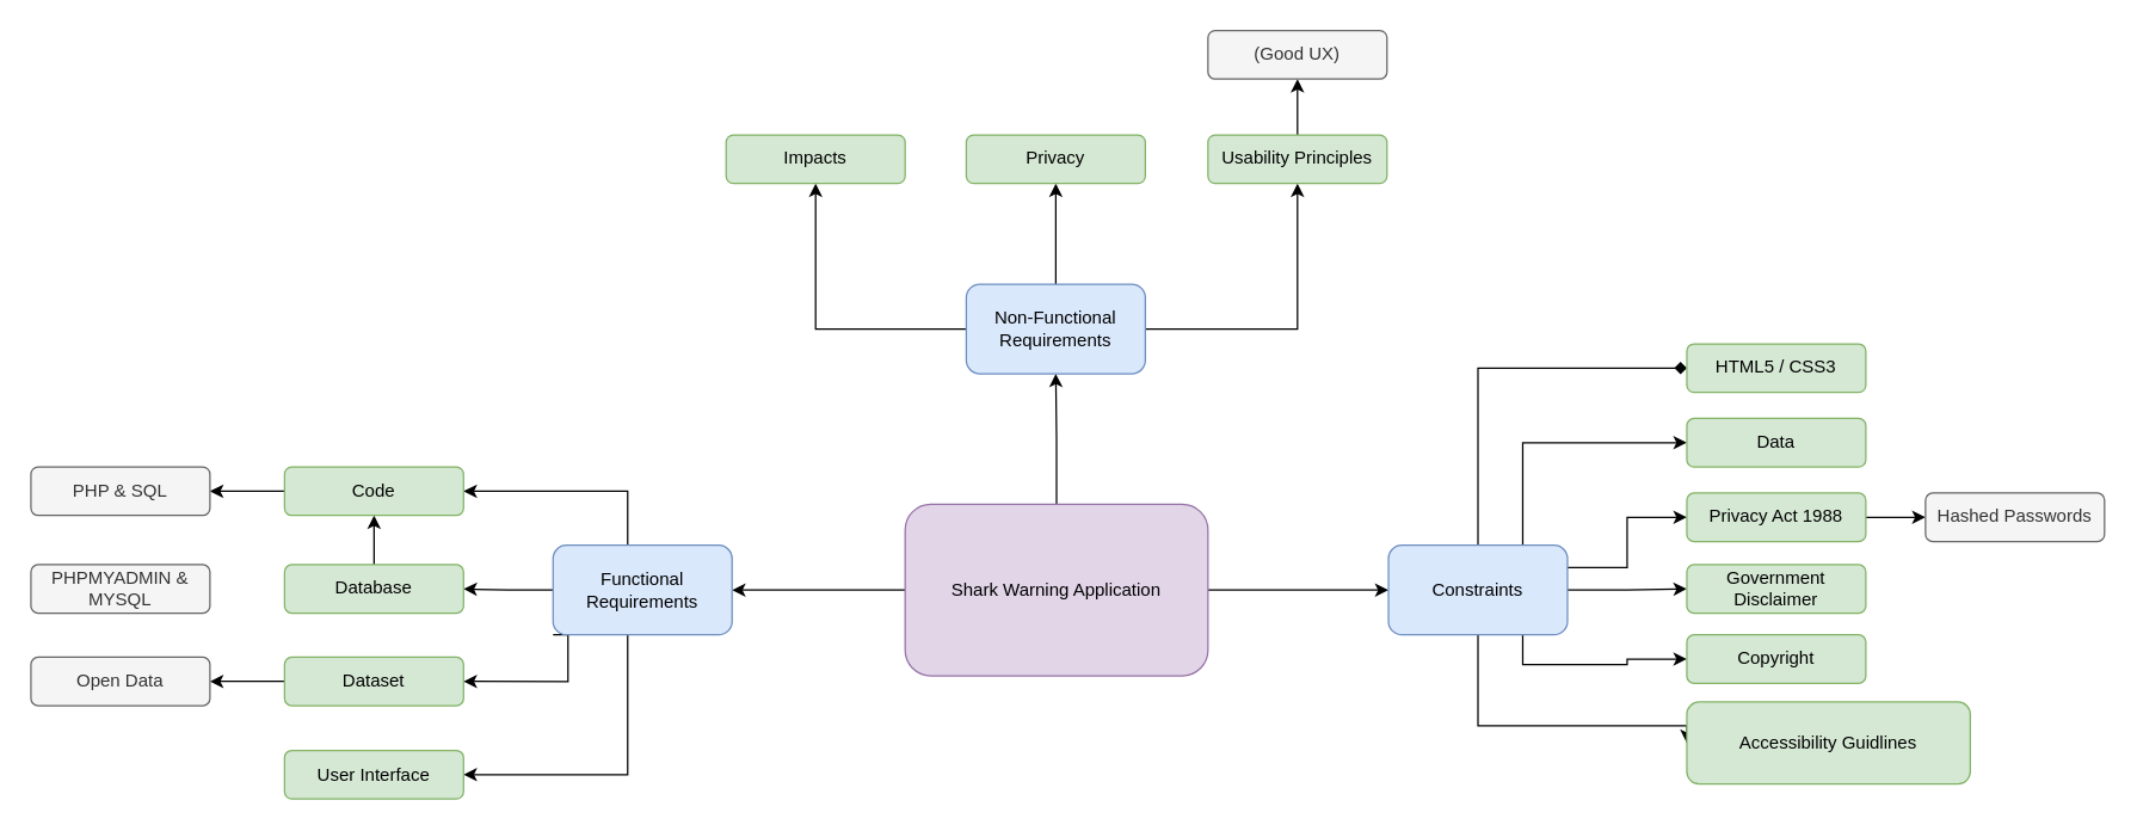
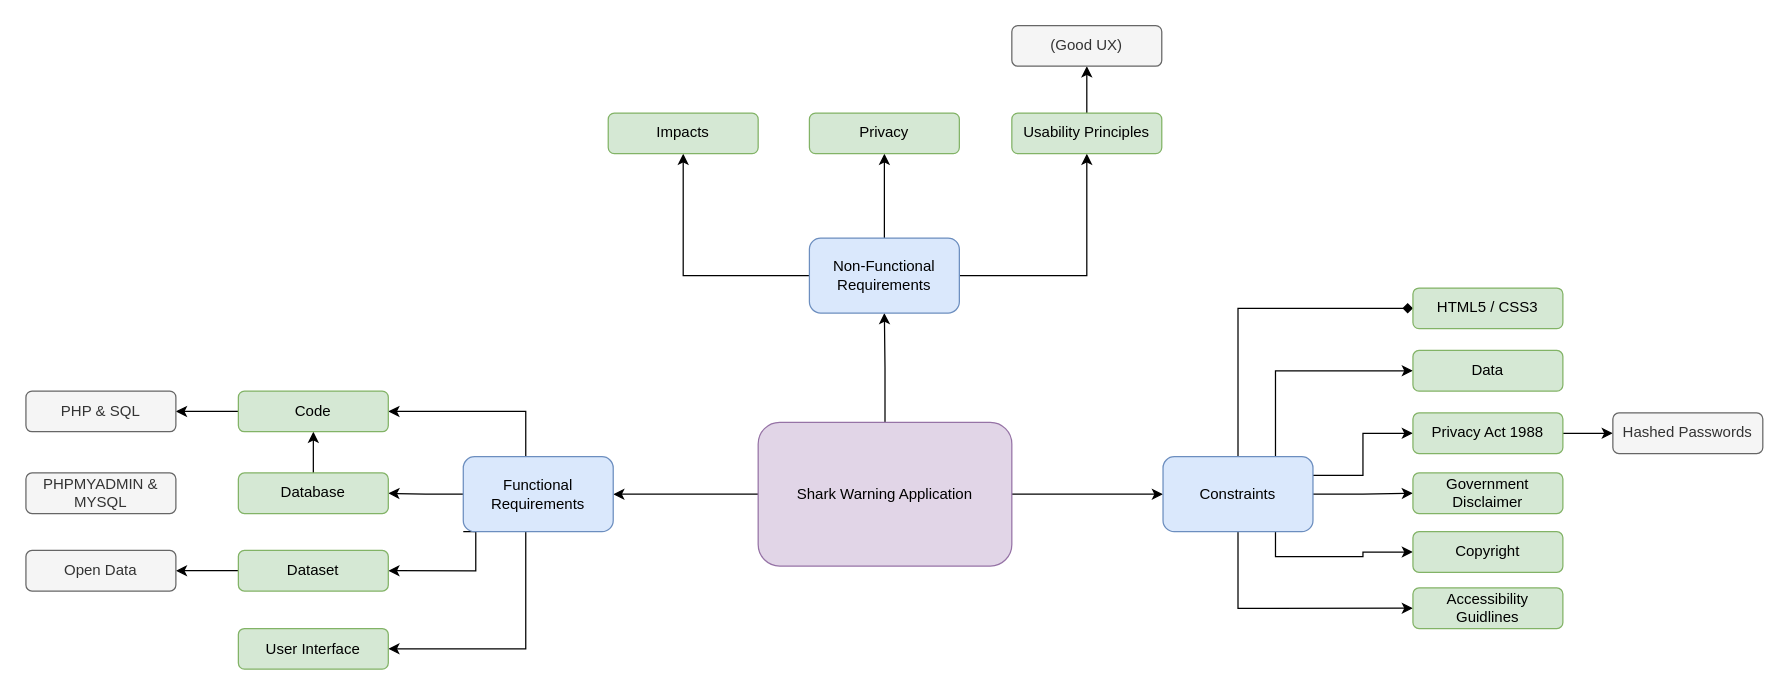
  <mxCell id="0" />
  <mxCell id="1" parent="0" />
  <mxCell id="2" style="edgeStyle=orthogonalEdgeStyle;rounded=0;orthogonalLoop=1;jettySize=auto;html=1;" edge="1" parent="1" source="5" target="12"><mxGeometry relative="1" as="geometry" /></mxCell>
  <mxCell id="3" style="edgeStyle=orthogonalEdgeStyle;rounded=0;orthogonalLoop=1;jettySize=auto;html=1;" edge="1" parent="1" source="5" target="16"><mxGeometry relative="1" as="geometry" /></mxCell>
  <mxCell id="4" style="edgeStyle=orthogonalEdgeStyle;rounded=0;orthogonalLoop=1;jettySize=auto;html=1;" edge="1" parent="1" source="5" target="21"><mxGeometry relative="1" as="geometry" /></mxCell>
  <mxCell id="5" value="Shark Warning Application" style="rounded=1;whiteSpace=wrap;html=1;fillColor=#e1d5e7;strokeColor=#9673a6;" vertex="1" parent="1"><mxGeometry x="606" y="337.5" width="203" height="115" as="geometry" /></mxCell>
  <mxCell id="6" style="edgeStyle=orthogonalEdgeStyle;rounded=0;orthogonalLoop=1;jettySize=auto;html=1;entryX=0;entryY=0.5;entryDx=0;entryDy=0;endArrow=diamond;" edge="1" parent="1" source="12" target="29"><mxGeometry relative="1" as="geometry"><Array as="points"><mxPoint x="990" y="246" /></Array></mxGeometry></mxCell>
  <mxCell id="7" style="edgeStyle=orthogonalEdgeStyle;rounded=0;orthogonalLoop=1;jettySize=auto;html=1;entryX=0;entryY=0.5;entryDx=0;entryDy=0;" edge="1" parent="1" source="12" target="27"><mxGeometry relative="1" as="geometry"><Array as="points"><mxPoint x="990" y="486" /></Array></mxGeometry></mxCell>
  <mxCell id="8" style="edgeStyle=orthogonalEdgeStyle;rounded=0;orthogonalLoop=1;jettySize=auto;html=1;exitX=0.75;exitY=1;exitDx=0;exitDy=0;entryX=0;entryY=0.5;entryDx=0;entryDy=0;" edge="1" parent="1" source="12" target="25"><mxGeometry relative="1" as="geometry" /></mxCell>
  <mxCell id="9" style="edgeStyle=orthogonalEdgeStyle;rounded=0;orthogonalLoop=1;jettySize=auto;html=1;exitX=0.75;exitY=0;exitDx=0;exitDy=0;entryX=0;entryY=0.5;entryDx=0;entryDy=0;" edge="1" parent="1" source="12" target="26"><mxGeometry relative="1" as="geometry" /></mxCell>
  <mxCell id="10" style="edgeStyle=orthogonalEdgeStyle;rounded=0;orthogonalLoop=1;jettySize=auto;html=1;entryX=0;entryY=0.5;entryDx=0;entryDy=0;" edge="1" parent="1" source="12" target="24"><mxGeometry relative="1" as="geometry"><Array as="points"><mxPoint x="1090" y="380" /><mxPoint x="1090" y="346" /></Array></mxGeometry></mxCell>
  <mxCell id="11" style="edgeStyle=orthogonalEdgeStyle;rounded=0;orthogonalLoop=1;jettySize=auto;html=1;entryX=0;entryY=0.5;entryDx=0;entryDy=0;" edge="1" parent="1" source="12" target="22"><mxGeometry relative="1" as="geometry" /></mxCell>
  <mxCell id="12" value="Constraints" style="rounded=1;whiteSpace=wrap;html=1;fillColor=#dae8fc;strokeColor=#6c8ebf;" vertex="1" parent="1"><mxGeometry x="930" y="365" width="120" height="60" as="geometry" /></mxCell>
  <mxCell id="13" style="edgeStyle=orthogonalEdgeStyle;rounded=0;orthogonalLoop=1;jettySize=auto;html=1;" edge="1" parent="1" source="16" target="30"><mxGeometry relative="1" as="geometry" /></mxCell>
  <mxCell id="14" style="edgeStyle=orthogonalEdgeStyle;rounded=0;orthogonalLoop=1;jettySize=auto;html=1;entryX=0.5;entryY=1;entryDx=0;entryDy=0;" edge="1" parent="1" source="16" target="33"><mxGeometry relative="1" as="geometry" /></mxCell>
  <mxCell id="15" style="edgeStyle=orthogonalEdgeStyle;rounded=0;orthogonalLoop=1;jettySize=auto;html=1;" edge="1" parent="1" source="16" target="32"><mxGeometry relative="1" as="geometry" /></mxCell>
  <mxCell id="16" value="Non-Functional Requirements" style="rounded=1;whiteSpace=wrap;html=1;fillColor=#dae8fc;strokeColor=#6c8ebf;" vertex="1" parent="1"><mxGeometry x="647" y="190" width="120" height="60" as="geometry" /></mxCell>
  <mxCell id="17" style="edgeStyle=orthogonalEdgeStyle;rounded=0;orthogonalLoop=1;jettySize=auto;html=1;" edge="1" parent="1" source="21" target="35"><mxGeometry relative="1" as="geometry" /></mxCell>
  <mxCell id="18" style="edgeStyle=orthogonalEdgeStyle;rounded=0;orthogonalLoop=1;jettySize=auto;html=1;entryX=1;entryY=0.5;entryDx=0;entryDy=0;" edge="1" parent="1" source="21" target="37"><mxGeometry relative="1" as="geometry"><Array as="points"><mxPoint x="420" y="329" /></Array></mxGeometry></mxCell>
  <mxCell id="19" style="edgeStyle=orthogonalEdgeStyle;rounded=0;orthogonalLoop=1;jettySize=auto;html=1;exitX=0;exitY=1;exitDx=0;exitDy=0;entryX=1;entryY=0.5;entryDx=0;entryDy=0;" edge="1" parent="1" source="21" target="39"><mxGeometry relative="1" as="geometry"><Array as="points"><mxPoint x="380" y="425" /><mxPoint x="380" y="456" /></Array></mxGeometry></mxCell>
  <mxCell id="20" style="edgeStyle=orthogonalEdgeStyle;rounded=0;orthogonalLoop=1;jettySize=auto;html=1;entryX=1;entryY=0.5;entryDx=0;entryDy=0;" edge="1" parent="1" source="21" target="40"><mxGeometry relative="1" as="geometry"><Array as="points"><mxPoint x="420" y="519" /></Array></mxGeometry></mxCell>
  <mxCell id="21" value="Functional Requirements" style="rounded=1;whiteSpace=wrap;html=1;fillColor=#dae8fc;strokeColor=#6c8ebf;" vertex="1" parent="1"><mxGeometry x="370" y="365" width="120" height="60" as="geometry" /></mxCell>
  <mxCell id="22" value="Government Disclaimer" style="rounded=1;whiteSpace=wrap;html=1;fillColor=#d5e8d4;strokeColor=#82b366;" vertex="1" parent="1"><mxGeometry x="1130" y="378" width="120" height="32.5" as="geometry" /></mxCell>
  <mxCell id="23" style="edgeStyle=orthogonalEdgeStyle;rounded=0;orthogonalLoop=1;jettySize=auto;html=1;" edge="1" parent="1" source="24" target="28"><mxGeometry relative="1" as="geometry" /></mxCell>
  <mxCell id="24" value="Privacy Act 1988" style="rounded=1;whiteSpace=wrap;html=1;fillColor=#d5e8d4;strokeColor=#82b366;" vertex="1" parent="1"><mxGeometry x="1130" y="330" width="120" height="32.5" as="geometry" /></mxCell>
  <mxCell id="25" value="Copyright" style="rounded=1;whiteSpace=wrap;html=1;fillColor=#d5e8d4;strokeColor=#82b366;" vertex="1" parent="1"><mxGeometry x="1130" y="425" width="120" height="32.5" as="geometry" /></mxCell>
  <mxCell id="26" value="Data" style="rounded=1;whiteSpace=wrap;html=1;fillColor=#d5e8d4;strokeColor=#82b366;" vertex="1" parent="1"><mxGeometry x="1130" y="280" width="120" height="32.5" as="geometry" /></mxCell>
- <mxCell id="27" value="Accessibility Guidlines" style="rounded=1;whiteSpace=wrap;html=1;fillColor=#d5e8d4;strokeColor=#82b366;" vertex="1" parent="1"><mxGeometry x="1130" y="470" width="190" height="55" as="geometry" /></mxCell>
+ <mxCell id="27" value="Accessibility Guidlines" style="rounded=1;whiteSpace=wrap;html=1;fillColor=#d5e8d4;strokeColor=#82b366;" vertex="1" parent="1"><mxGeometry x="1130" y="470" width="120" height="32.5" as="geometry" /></mxCell>
  <mxCell id="28" value="Hashed Passwords" style="rounded=1;whiteSpace=wrap;html=1;fillColor=#f5f5f5;strokeColor=#666666;fontColor=#333333;" vertex="1" parent="1"><mxGeometry x="1290" y="330" width="120" height="32.5" as="geometry" /></mxCell>
  <mxCell id="29" value="HTML5 / CSS3" style="rounded=1;whiteSpace=wrap;html=1;fillColor=#d5e8d4;strokeColor=#82b366;" vertex="1" parent="1"><mxGeometry x="1130" y="230" width="120" height="32.5" as="geometry" /></mxCell>
  <mxCell id="30" value="Privacy" style="rounded=1;whiteSpace=wrap;html=1;fillColor=#d5e8d4;strokeColor=#82b366;" vertex="1" parent="1"><mxGeometry x="647" y="90" width="120" height="32.5" as="geometry" /></mxCell>
  <mxCell id="31" style="edgeStyle=orthogonalEdgeStyle;rounded=0;orthogonalLoop=1;jettySize=auto;html=1;" edge="1" parent="1" source="32" target="44"><mxGeometry relative="1" as="geometry" /></mxCell>
  <mxCell id="32" value="Usability Principles" style="rounded=1;whiteSpace=wrap;html=1;fillColor=#d5e8d4;strokeColor=#82b366;" vertex="1" parent="1"><mxGeometry x="809" y="90" width="120" height="32.5" as="geometry" /></mxCell>
  <mxCell id="33" value="Impacts" style="rounded=1;whiteSpace=wrap;html=1;fillColor=#d5e8d4;strokeColor=#82b366;" vertex="1" parent="1"><mxGeometry x="486" y="90" width="120" height="32.5" as="geometry" /></mxCell>
  <mxCell id="34" style="edgeStyle=orthogonalEdgeStyle;rounded=0;orthogonalLoop=1;jettySize=auto;html=1;" edge="1" parent="1" source="35" target="37"><mxGeometry relative="1" as="geometry" /></mxCell>
  <mxCell id="35" value="Database" style="rounded=1;whiteSpace=wrap;html=1;fillColor=#d5e8d4;strokeColor=#82b366;" vertex="1" parent="1"><mxGeometry x="190" y="378" width="120" height="32.5" as="geometry" /></mxCell>
  <mxCell id="36" style="edgeStyle=orthogonalEdgeStyle;rounded=0;orthogonalLoop=1;jettySize=auto;html=1;" edge="1" parent="1" source="37" target="42"><mxGeometry relative="1" as="geometry" /></mxCell>
  <mxCell id="37" value="Code" style="rounded=1;whiteSpace=wrap;html=1;fillColor=#d5e8d4;strokeColor=#82b366;" vertex="1" parent="1"><mxGeometry x="190" y="312.5" width="120" height="32.5" as="geometry" /></mxCell>
  <mxCell id="38" style="edgeStyle=orthogonalEdgeStyle;rounded=0;orthogonalLoop=1;jettySize=auto;html=1;" edge="1" parent="1" source="39" target="43"><mxGeometry relative="1" as="geometry" /></mxCell>
  <mxCell id="39" value="Dataset" style="rounded=1;whiteSpace=wrap;html=1;fillColor=#d5e8d4;strokeColor=#82b366;" vertex="1" parent="1"><mxGeometry x="190" y="440" width="120" height="32.5" as="geometry" /></mxCell>
  <mxCell id="40" value="User Interface" style="rounded=1;whiteSpace=wrap;html=1;fillColor=#d5e8d4;strokeColor=#82b366;" vertex="1" parent="1"><mxGeometry x="190" y="502.5" width="120" height="32.5" as="geometry" /></mxCell>
  <mxCell id="41" value="PHPMYADMIN &amp;amp; MYSQL" style="rounded=1;whiteSpace=wrap;html=1;fillColor=#f5f5f5;strokeColor=#666666;fontColor=#333333;" vertex="1" parent="1"><mxGeometry x="20" y="378" width="120" height="32.5" as="geometry" /></mxCell>
  <mxCell id="42" value="PHP &amp;amp; SQL" style="rounded=1;whiteSpace=wrap;html=1;fillColor=#f5f5f5;strokeColor=#666666;fontColor=#333333;" vertex="1" parent="1"><mxGeometry x="20" y="312.5" width="120" height="32.5" as="geometry" /></mxCell>
  <mxCell id="43" value="Open Data" style="rounded=1;whiteSpace=wrap;html=1;fillColor=#f5f5f5;strokeColor=#666666;fontColor=#333333;" vertex="1" parent="1"><mxGeometry x="20" y="440" width="120" height="32.5" as="geometry" /></mxCell>
  <mxCell id="44" value="(Good UX)" style="rounded=1;whiteSpace=wrap;html=1;fillColor=#f5f5f5;strokeColor=#666666;fontColor=#333333;" vertex="1" parent="1"><mxGeometry x="809" y="20" width="120" height="32.5" as="geometry" /></mxCell>
